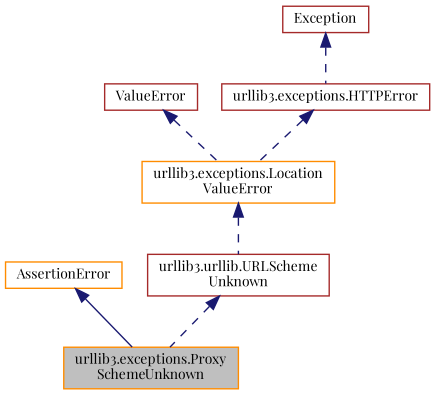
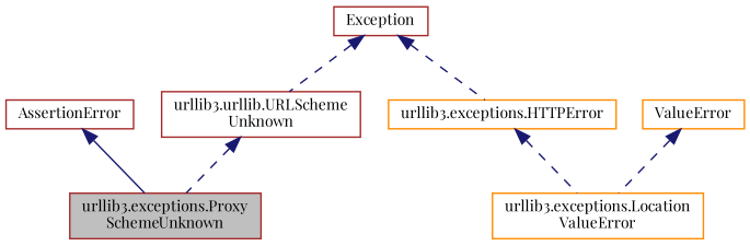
  digraph {
    fontname="Playfair Display"
    node [color=brown fillcolor=white fontname="Playfair Display" fontsize=10 shape=record style=filled]
    edge [color=midnightblue dir=back fontname="Playfair Display" fontsize=10 labelfontname=Helvetica labelfontsize=10 style=dashed]
-   n1 [color=darkorange fillcolor=grey75 fontcolor=black height=0.2 label="urllib3.exceptions.Proxy\lSchemeUnknown" width=0.4]
-   n2 [color=darkorange height=0.2 label=AssertionError width=0.4]
+   n1 [fillcolor=grey75 fontcolor=black height=0.2 label="urllib3.exceptions.Proxy\lSchemeUnknown" width=0.4]
+   n2 [height=0.2 label=AssertionError width=0.4]
    n3 [height=0.2 label="urllib3.urllib.URLScheme\lUnknown" width=0.4]
    n4 [color=darkorange height=0.2 label="urllib3.exceptions.Location\lValueError" width=0.4]
-   n5 [height=0.2 label=ValueError width=0.4]
-   n6 [height=0.2 label="urllib3.exceptions.HTTPError" width=0.4]
+   n5 [color=darkorange height=0.2 label=ValueError width=0.4]
+   n6 [color=darkorange height=0.2 label="urllib3.exceptions.HTTPError" width=0.4]
    n7 [height=0.2 label=Exception width=0.4]
    n2 -> n1 [style=solid]
    n3 -> n1
-   n4 -> n3
+   n7 -> n3
    n5 -> n4
    n6 -> n4
    n7 -> n6
  }
